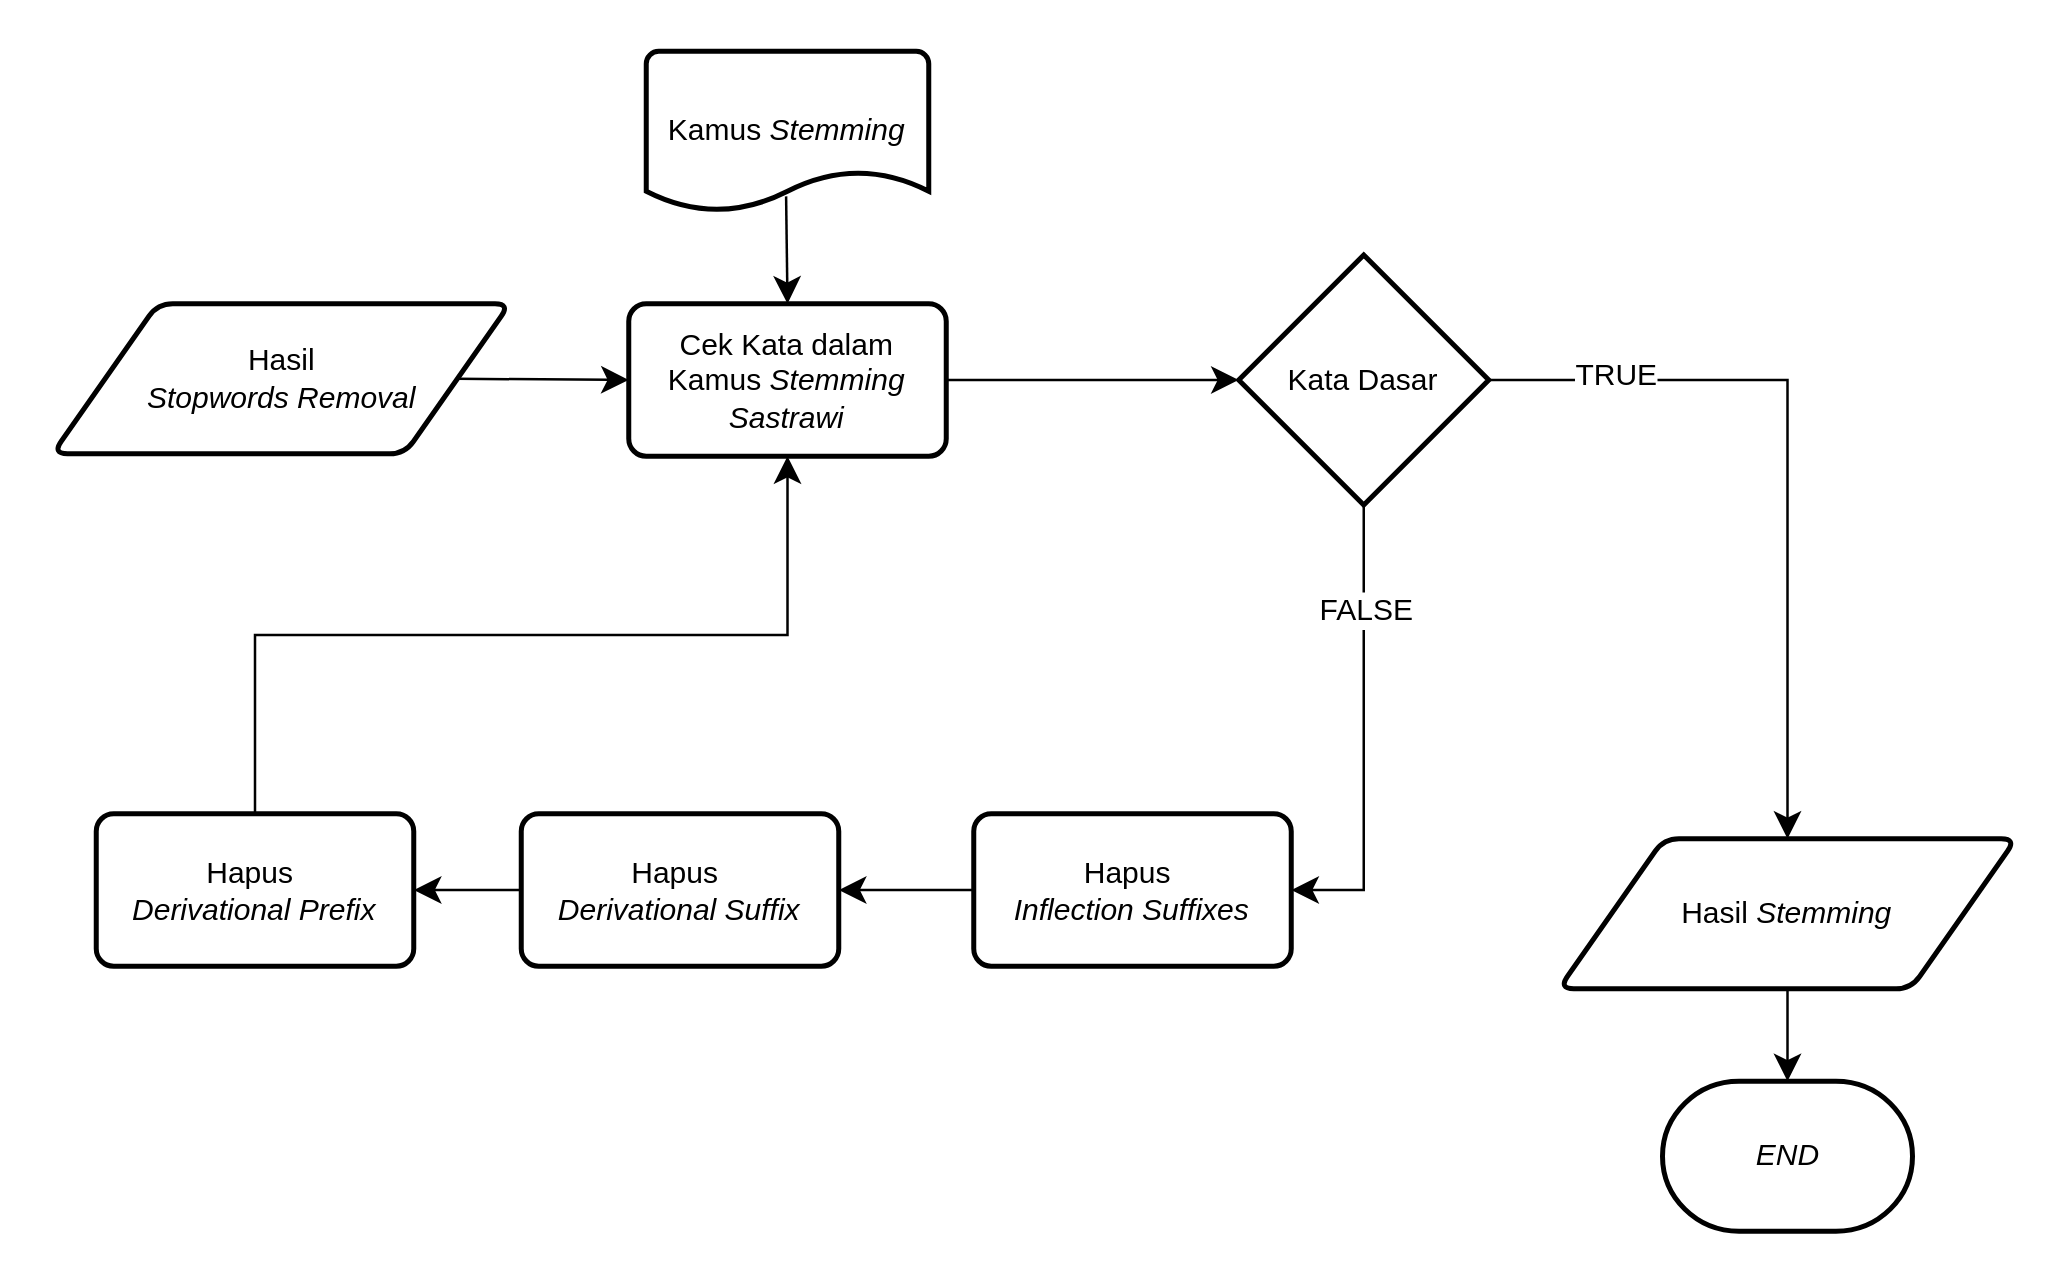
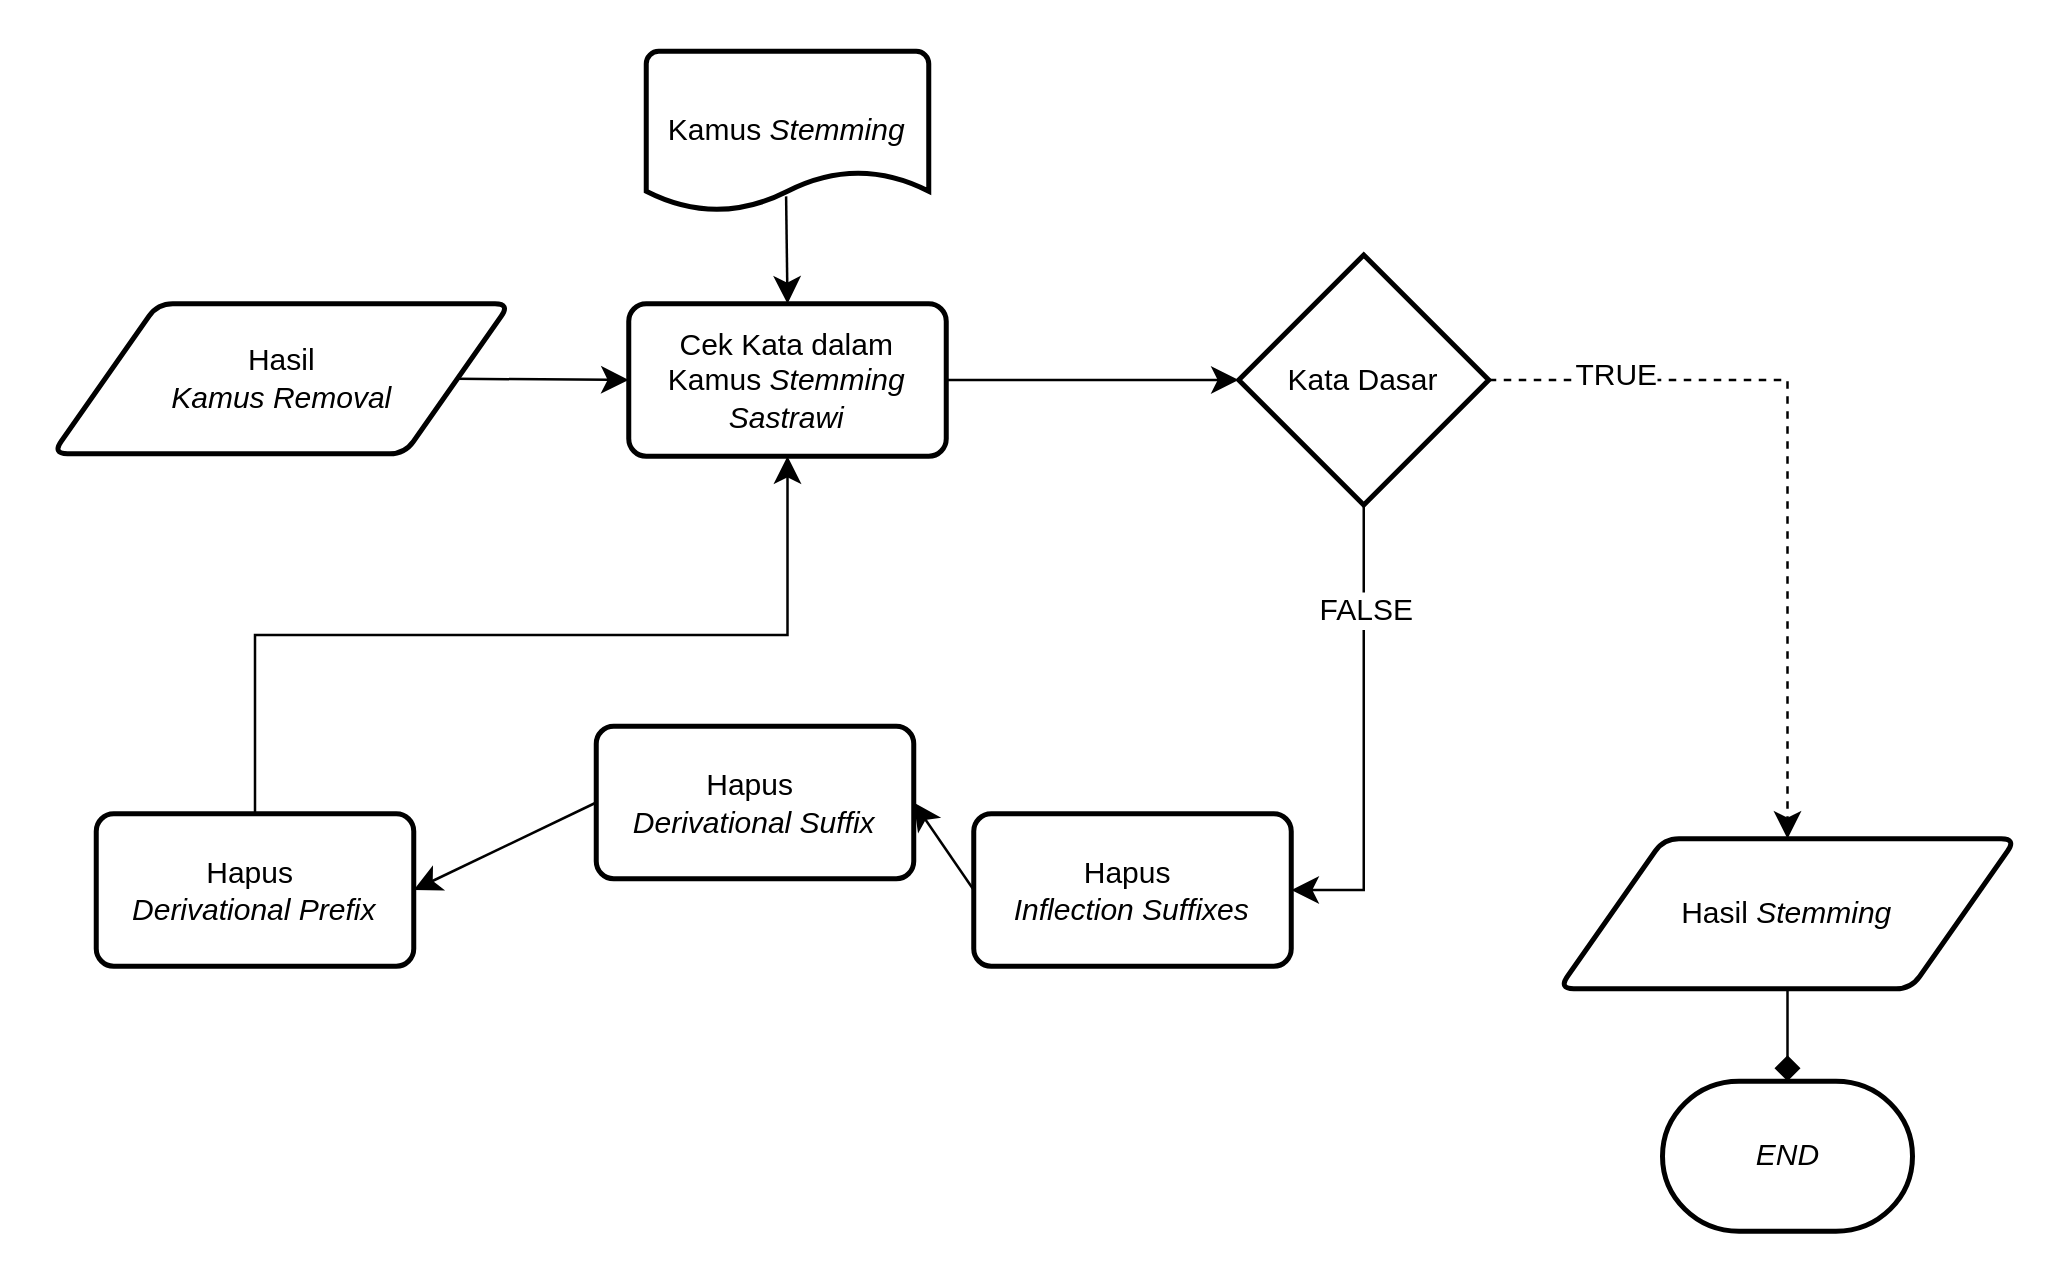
  <mxCell id="0" />
  <mxCell id="1" parent="0" />
  <mxCell id="2" value="&lt;i&gt;END&lt;/i&gt;" style="strokeWidth=2;html=1;shape=mxgraph.flowchart.terminator;whiteSpace=wrap;" vertex="1" parent="1"><mxGeometry x="664.5" y="432" width="100" height="60" as="geometry" /></mxCell>
  <mxCell id="3" style="edgeStyle=none;curved=1;rounded=0;orthogonalLoop=1;jettySize=auto;html=1;exitX=1;exitY=0.5;exitDx=0;exitDy=0;entryX=0;entryY=0.5;entryDx=0;entryDy=0;fontSize=12;startSize=8;endSize=8;" edge="1" parent="1" source="4" target="5"><mxGeometry relative="1" as="geometry" /></mxCell>
- <mxCell id="4" value="Hasil&lt;div&gt;&lt;i&gt;Stopwords Removal&lt;/i&gt;&lt;/div&gt;" style="shape=parallelogram;html=1;strokeWidth=2;perimeter=parallelogramPerimeter;whiteSpace=wrap;rounded=1;arcSize=12;size=0.23;" vertex="1" parent="1"><mxGeometry x="20.5" y="121" width="183" height="60" as="geometry" /></mxCell>
+ <mxCell id="4" value="Hasil&lt;div&gt;&lt;i&gt;Kamus Removal&lt;/i&gt;&lt;/div&gt;" style="shape=parallelogram;html=1;strokeWidth=2;perimeter=parallelogramPerimeter;whiteSpace=wrap;rounded=1;arcSize=12;size=0.23;" vertex="1" parent="1"><mxGeometry x="20.5" y="121" width="183" height="60" as="geometry" /></mxCell>
  <mxCell id="5" value="Cek Kata dalam&lt;div&gt;Kamus &lt;i&gt;Stemming&lt;/i&gt;&lt;/div&gt;&lt;div&gt;&lt;i&gt;Sastrawi&lt;/i&gt;&lt;/div&gt;" style="rounded=1;whiteSpace=wrap;html=1;absoluteArcSize=1;arcSize=14;strokeWidth=2;" vertex="1" parent="1"><mxGeometry x="251" y="121" width="127" height="61" as="geometry" /></mxCell>
  <mxCell id="6" value="Hasil &lt;i&gt;Stemming&lt;/i&gt;" style="shape=parallelogram;html=1;strokeWidth=2;perimeter=parallelogramPerimeter;whiteSpace=wrap;rounded=1;arcSize=12;size=0.23;" vertex="1" parent="1"><mxGeometry x="623" y="335" width="183" height="60" as="geometry" /></mxCell>
- <mxCell id="7" style="edgeStyle=orthogonalEdgeStyle;rounded=0;orthogonalLoop=1;jettySize=auto;html=1;exitX=1;exitY=0.5;exitDx=0;exitDy=0;exitPerimeter=0;entryX=0.5;entryY=0;entryDx=0;entryDy=0;fontSize=12;startSize=8;endSize=8;" edge="1" parent="1" source="11" target="6"><mxGeometry relative="1" as="geometry" /></mxCell>
+ <mxCell id="7" style="edgeStyle=orthogonalEdgeStyle;rounded=0;orthogonalLoop=1;jettySize=auto;html=1;exitX=1;exitY=0.5;exitDx=0;exitDy=0;exitPerimeter=0;entryX=0.5;entryY=0;entryDx=0;entryDy=0;fontSize=12;startSize=8;endSize=8;dashed=1;" edge="1" parent="1" source="11" target="6"><mxGeometry relative="1" as="geometry" /></mxCell>
  <mxCell id="8" value="TRUE" style="edgeLabel;html=1;align=center;verticalAlign=middle;resizable=0;points=[];fontSize=12;" vertex="1" connectable="0" parent="7"><mxGeometry x="-0.677" y="2" relative="1" as="geometry"><mxPoint x="1" as="offset" /></mxGeometry></mxCell>
  <mxCell id="9" style="edgeStyle=orthogonalEdgeStyle;rounded=0;orthogonalLoop=1;jettySize=auto;html=1;exitX=0.5;exitY=1;exitDx=0;exitDy=0;exitPerimeter=0;entryX=1;entryY=0.5;entryDx=0;entryDy=0;fontSize=12;startSize=8;endSize=8;" edge="1" parent="1" source="11" target="17"><mxGeometry relative="1" as="geometry" /></mxCell>
  <mxCell id="10" value="FALSE" style="edgeLabel;html=1;align=center;verticalAlign=middle;resizable=0;points=[];fontSize=12;" vertex="1" connectable="0" parent="9"><mxGeometry x="-0.557" relative="1" as="geometry"><mxPoint y="1" as="offset" /></mxGeometry></mxCell>
  <mxCell id="11" value="Kata Dasar" style="strokeWidth=2;html=1;shape=mxgraph.flowchart.decision;whiteSpace=wrap;" vertex="1" parent="1"><mxGeometry x="495" y="101.5" width="100" height="100" as="geometry" /></mxCell>
  <mxCell id="12" style="edgeStyle=none;curved=1;rounded=0;orthogonalLoop=1;jettySize=auto;html=1;exitX=1;exitY=0.5;exitDx=0;exitDy=0;entryX=0;entryY=0.5;entryDx=0;entryDy=0;entryPerimeter=0;fontSize=12;startSize=8;endSize=8;" edge="1" parent="1" source="5" target="11"><mxGeometry relative="1" as="geometry" /></mxCell>
  <mxCell id="13" value="Kamus &lt;i&gt;Stemming&lt;/i&gt;" style="strokeWidth=2;html=1;shape=mxgraph.flowchart.document2;whiteSpace=wrap;size=0.25;" vertex="1" parent="1"><mxGeometry x="258" y="20" width="113" height="64" as="geometry" /></mxCell>
  <mxCell id="14" value="" style="endArrow=classic;html=1;rounded=0;fontSize=12;startSize=8;endSize=8;curved=1;entryX=0.5;entryY=0;entryDx=0;entryDy=0;exitX=0.495;exitY=0.907;exitDx=0;exitDy=0;exitPerimeter=0;" edge="1" parent="1" source="13" target="5"><mxGeometry width="50" height="50" relative="1" as="geometry"><mxPoint x="312" y="275" as="sourcePoint" /><mxPoint x="362" y="225" as="targetPoint" /></mxGeometry></mxCell>
- <mxCell id="15" style="edgeStyle=none;curved=1;rounded=0;orthogonalLoop=1;jettySize=auto;html=1;exitX=0.5;exitY=1;exitDx=0;exitDy=0;entryX=0.5;entryY=0;entryDx=0;entryDy=0;entryPerimeter=0;fontSize=12;startSize=8;endSize=8;" edge="1" parent="1" source="6" target="2"><mxGeometry relative="1" as="geometry" /></mxCell>
+ <mxCell id="15" style="edgeStyle=none;curved=1;rounded=0;orthogonalLoop=1;jettySize=auto;html=1;exitX=0.5;exitY=1;exitDx=0;exitDy=0;entryX=0.5;entryY=0;entryDx=0;entryDy=0;entryPerimeter=0;fontSize=12;startSize=8;endSize=8;endArrow=diamond;" edge="1" parent="1" source="6" target="2"><mxGeometry relative="1" as="geometry" /></mxCell>
  <mxCell id="16" style="edgeStyle=none;curved=1;rounded=0;orthogonalLoop=1;jettySize=auto;html=1;exitX=0;exitY=0.5;exitDx=0;exitDy=0;entryX=1;entryY=0.5;entryDx=0;entryDy=0;fontSize=12;startSize=8;endSize=8;" edge="1" parent="1" source="17" target="19"><mxGeometry relative="1" as="geometry" /></mxCell>
  <mxCell id="17" value="Hapus&amp;nbsp;&lt;div&gt;&lt;i&gt;Inflection Suffixes&lt;/i&gt;&lt;/div&gt;" style="rounded=1;whiteSpace=wrap;html=1;absoluteArcSize=1;arcSize=14;strokeWidth=2;" vertex="1" parent="1"><mxGeometry x="389" y="325" width="127" height="61" as="geometry" /></mxCell>
  <mxCell id="18" style="edgeStyle=none;curved=1;rounded=0;orthogonalLoop=1;jettySize=auto;html=1;exitX=0;exitY=0.5;exitDx=0;exitDy=0;entryX=1;entryY=0.5;entryDx=0;entryDy=0;fontSize=12;startSize=8;endSize=8;" edge="1" parent="1" source="19" target="21"><mxGeometry relative="1" as="geometry" /></mxCell>
- <mxCell id="19" value="Hapus&amp;nbsp;&lt;div&gt;&lt;i&gt;Derivational Suffix&lt;/i&gt;&lt;/div&gt;" style="rounded=1;whiteSpace=wrap;html=1;absoluteArcSize=1;arcSize=14;strokeWidth=2;" vertex="1" parent="1"><mxGeometry x="208" y="325" width="127" height="61" as="geometry" /></mxCell>
+ <mxCell id="19" value="Hapus&amp;nbsp;&lt;div&gt;&lt;i&gt;Derivational Suffix&lt;/i&gt;&lt;/div&gt;" style="rounded=1;whiteSpace=wrap;html=1;absoluteArcSize=1;arcSize=14;strokeWidth=2;" vertex="1" parent="1"><mxGeometry x="238" y="290" width="127" height="61" as="geometry" /></mxCell>
  <mxCell id="20" style="edgeStyle=orthogonalEdgeStyle;rounded=0;orthogonalLoop=1;jettySize=auto;html=1;exitX=0.5;exitY=0;exitDx=0;exitDy=0;entryX=0.5;entryY=1;entryDx=0;entryDy=0;fontSize=12;startSize=8;endSize=8;" edge="1" parent="1" source="21" target="5"><mxGeometry relative="1" as="geometry" /></mxCell>
  <mxCell id="21" value="Hapus&amp;nbsp;&lt;div&gt;&lt;i&gt;Derivational Prefix&lt;/i&gt;&lt;/div&gt;" style="rounded=1;whiteSpace=wrap;html=1;absoluteArcSize=1;arcSize=14;strokeWidth=2;" vertex="1" parent="1"><mxGeometry x="38" y="325" width="127" height="61" as="geometry" /></mxCell>
